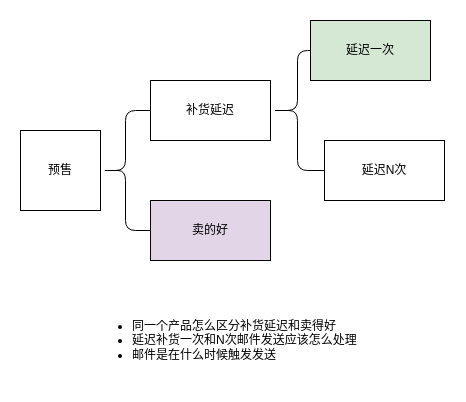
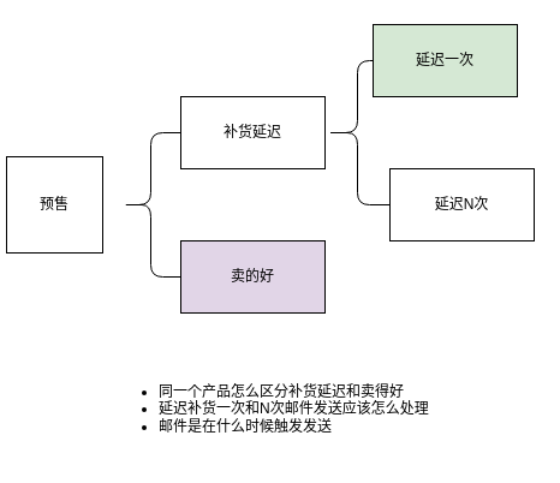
  <mxCell id="0" />
  <mxCell id="1" parent="0" />
- <mxCell id="2" value="预售" style="whiteSpace=wrap;html=1;aspect=fixed;" vertex="1" parent="1"><mxGeometry x="20" y="130" width="80" height="80" as="geometry" /></mxCell>
+ <mxCell id="2" value="预售" style="whiteSpace=wrap;html=1;aspect=fixed;" vertex="1" parent="1"><mxGeometry x="5" y="130" width="80" height="80" as="geometry" /></mxCell>
  <mxCell id="3" value="" style="shape=curlyBracket;whiteSpace=wrap;html=1;rounded=1;" vertex="1" parent="1"><mxGeometry x="100" y="110" width="50" height="120" as="geometry" /></mxCell>
  <mxCell id="4" value="补货延迟" style="rounded=0;whiteSpace=wrap;html=1;" vertex="1" parent="1"><mxGeometry x="150" y="80" width="120" height="60" as="geometry" /></mxCell>
  <mxCell id="5" value="卖的好" style="rounded=0;whiteSpace=wrap;html=1;fillColor=#e1d5e7;" vertex="1" parent="1"><mxGeometry x="150" y="200" width="120" height="60" as="geometry" /></mxCell>
  <mxCell id="6" value="" style="shape=curlyBracket;whiteSpace=wrap;html=1;rounded=1;" vertex="1" parent="1"><mxGeometry x="270" y="50" width="54" height="120" as="geometry" /></mxCell>
  <mxCell id="7" value="延迟一次" style="rounded=0;whiteSpace=wrap;html=1;fillColor=#d5e8d4;" vertex="1" parent="1"><mxGeometry x="310" y="20" width="120" height="60" as="geometry" /></mxCell>
  <mxCell id="8" value="&lt;span&gt;延迟N次&lt;/span&gt;" style="rounded=0;whiteSpace=wrap;html=1;" vertex="1" parent="1"><mxGeometry x="324" y="140" width="120" height="60" as="geometry" /></mxCell>
  <mxCell id="9" value="&lt;ul&gt;&lt;li&gt;同一个产品怎么区分补货延迟和卖得好&lt;/li&gt;&lt;li&gt;延迟补货一次和N次邮件发送应该怎么处理&lt;/li&gt;&lt;li&gt;邮件是在什么时候触发发送&lt;/li&gt;&lt;/ul&gt;" style="text;strokeColor=none;fillColor=none;html=1;whiteSpace=wrap;verticalAlign=middle;overflow=hidden;" vertex="1" parent="1"><mxGeometry x="90" y="300" width="310" height="80" as="geometry" /></mxCell>
